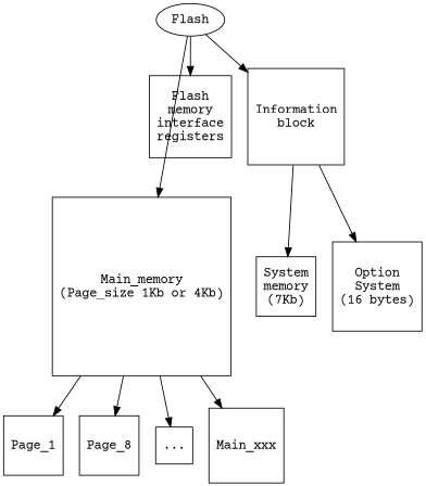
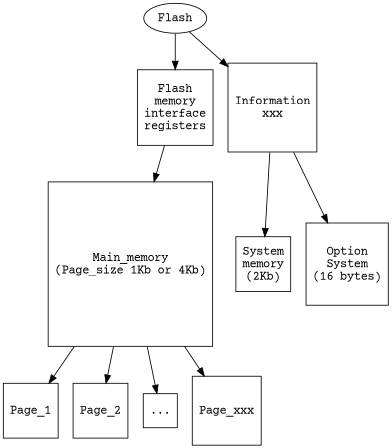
  digraph {
    fontname="Courier Prime"
    splines=FALSE
    node [fontname="Courier Prime" shape=square]
    edge [fontname="Courier Prime"]
    n1 [label="Main_memory\n(Page_size 1Kb or 4Kb)"]
    n2 [label=Page_1]
-   n3 [label=Page_8]
+   n3 [label=Page_2]
    n4 [label="..."]
-   n5 [label=Main_xxx]
-   n6 [label="Information\nblock"]
-   n7 [label="System\nmemory\n(7Kb)"]
+   n5 [label=Page_xxx]
+   n6 [label="Information\nxxx"]
+   n7 [label="System\nmemory\n(2Kb)"]
    n8 [label="Option\nSystem\n(16 bytes)"]
    n9 [label="Flash\nmemory\ninterface\nregisters"]
    Flash [shape=""]
    n1 -> n2
    n1 -> n3
    n1 -> n4
    n1 -> n5
    n6 -> n7
    n6 -> n8
-   Flash -> n1
+   n9 -> n1
    Flash -> n6
    Flash -> n9
  }
